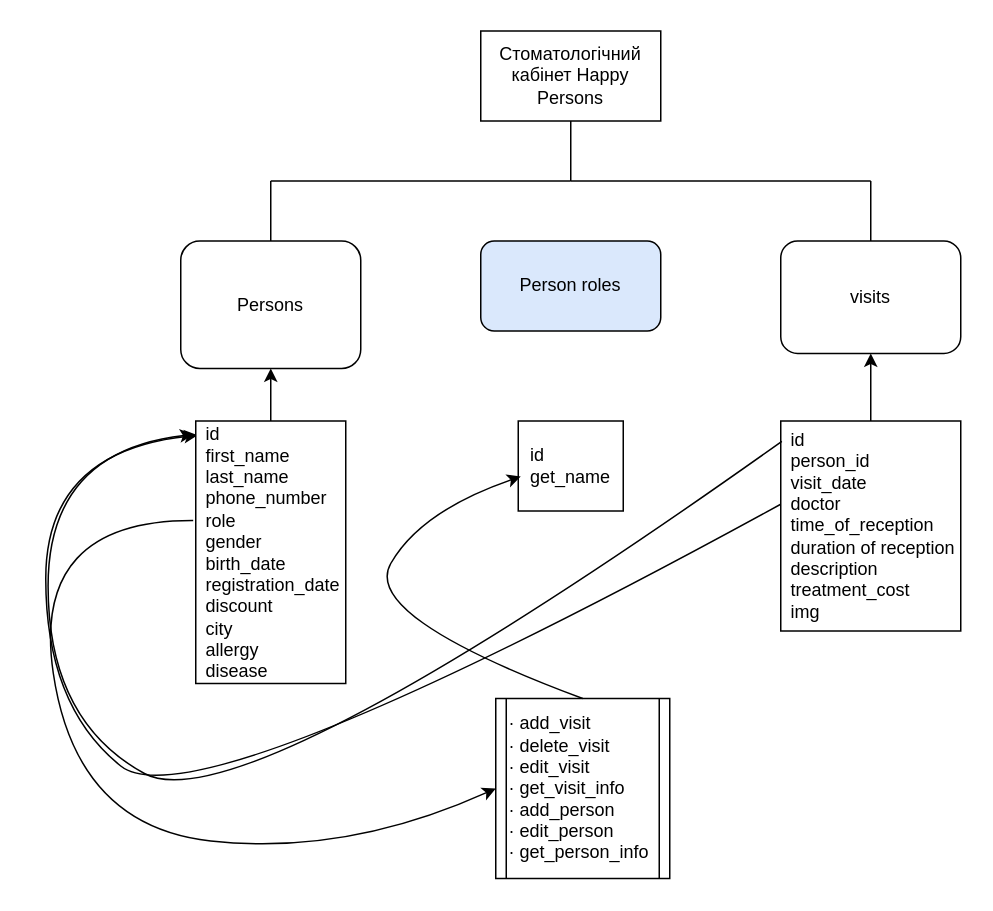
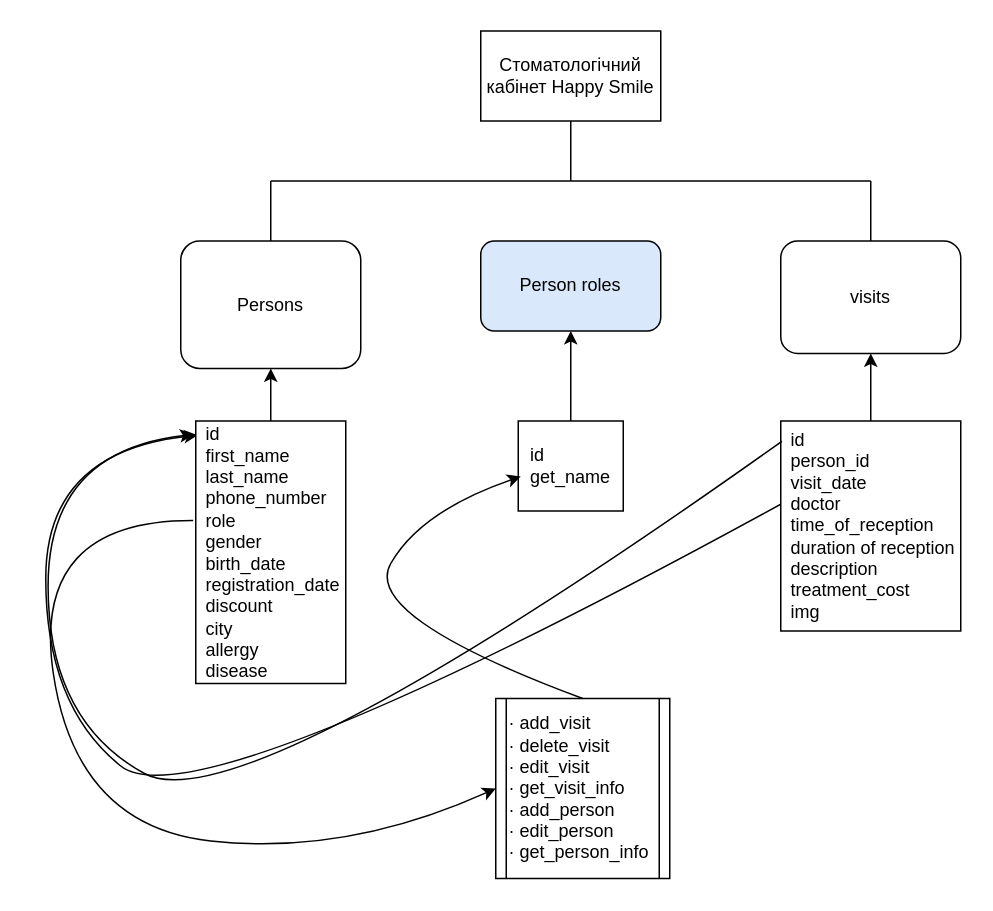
  <mxCell id="0" />
  <mxCell id="1" parent="0" />
  <mxCell id="2" value="Persons" style="rounded=1;whiteSpace=wrap;html=1;" vertex="1" parent="1"><mxGeometry x="120" y="160" width="120" height="85" as="geometry" /></mxCell>
  <mxCell id="3" value="&lt;span&gt;Person roles&lt;br&gt;&lt;/span&gt;" style="rounded=1;whiteSpace=wrap;html=1;fillColor=#dae8fc;" vertex="1" parent="1"><mxGeometry x="320" y="160" width="120" height="60" as="geometry" /></mxCell>
  <mxCell id="4" value="visits" style="rounded=1;whiteSpace=wrap;html=1;" vertex="1" parent="1"><mxGeometry x="520" y="160" width="120" height="75" as="geometry" /></mxCell>
- <mxCell id="5" value="&lt;span&gt;Стоматологічний кабінет Happy Persons&lt;/span&gt;" style="rounded=0;whiteSpace=wrap;html=1;" vertex="1" parent="1"><mxGeometry x="320" y="20" width="120" height="60" as="geometry" /></mxCell>
+ <mxCell id="5" value="&lt;span&gt;Стоматологічний кабінет Happy Smile&lt;/span&gt;" style="rounded=0;whiteSpace=wrap;html=1;" vertex="1" parent="1"><mxGeometry x="320" y="20" width="120" height="60" as="geometry" /></mxCell>
  <mxCell id="6" value="" style="endArrow=none;html=1;rounded=0;entryX=0.5;entryY=1;entryDx=0;entryDy=0;" edge="1" parent="1" target="5"><mxGeometry width="50" height="50" relative="1" as="geometry"><mxPoint x="380" y="120" as="sourcePoint" /><mxPoint x="440" y="220" as="targetPoint" /></mxGeometry></mxCell>
  <mxCell id="7" value="" style="curved=1;endArrow=classic;html=1;rounded=0;entryX=0.013;entryY=0.054;entryDx=0;entryDy=0;entryPerimeter=0;" edge="1" parent="1" target="12"><mxGeometry width="50" height="50" relative="1" as="geometry"><mxPoint x="530" y="330" as="sourcePoint" /><mxPoint x="117.24" y="284.25" as="targetPoint" /><Array as="points"><mxPoint x="130" y="550" /><mxPoint x="30" y="470" /><mxPoint x="30" y="300" /></Array></mxGeometry></mxCell>
  <mxCell id="8" value="" style="edgeStyle=orthogonalEdgeStyle;rounded=0;orthogonalLoop=1;jettySize=auto;html=1;" edge="1" parent="1" source="9" target="4"><mxGeometry relative="1" as="geometry" /></mxCell>
  <mxCell id="9" value="&lt;div style=&quot;text-align: justify&quot;&gt;&amp;nbsp;id&lt;/div&gt;&lt;div style=&quot;text-align: justify&quot;&gt;&amp;nbsp;person_id&lt;/div&gt;&lt;div style=&quot;text-align: justify&quot;&gt;&amp;nbsp;visit_date&lt;/div&gt;&lt;div style=&quot;text-align: justify&quot;&gt;&amp;nbsp;doctor&lt;/div&gt;&lt;div style=&quot;text-align: justify&quot;&gt;&amp;nbsp;time_of_reception&lt;/div&gt;&lt;div style=&quot;text-align: justify&quot;&gt;&amp;nbsp;duration of reception&lt;/div&gt;&lt;div style=&quot;text-align: justify&quot;&gt;&amp;nbsp;description&lt;/div&gt;&lt;div style=&quot;text-align: justify&quot;&gt;&amp;nbsp;treatment_cost&lt;/div&gt;&lt;div style=&quot;text-align: justify&quot;&gt;&amp;nbsp;img&amp;nbsp; &amp;nbsp;&lt;/div&gt;" style="rounded=0;whiteSpace=wrap;html=1;" vertex="1" parent="1"><mxGeometry x="520" y="280" width="120" height="140" as="geometry" /></mxCell>
  <mxCell id="10" value="" style="curved=1;endArrow=classic;html=1;rounded=0;exitX=0.006;exitY=0.097;exitDx=0;exitDy=0;entryX=-0.015;entryY=0.051;entryDx=0;entryDy=0;entryPerimeter=0;exitPerimeter=0;" edge="1" parent="1" source="9" target="12"><mxGeometry width="50" height="50" relative="1" as="geometry"><mxPoint x="530" y="303.86" as="sourcePoint" /><mxPoint x="120.36" y="280.26" as="targetPoint" /><Array as="points"><mxPoint x="160" y="550" /><mxPoint x="31.56" y="480" /><mxPoint x="31.56" y="300" /></Array></mxGeometry></mxCell>
  <mxCell id="11" value="" style="edgeStyle=orthogonalEdgeStyle;rounded=0;orthogonalLoop=1;jettySize=auto;html=1;" edge="1" parent="1" source="12" target="2"><mxGeometry relative="1" as="geometry" /></mxCell>
  <mxCell id="12" value="&lt;div style=&quot;text-align: justify&quot;&gt;&amp;nbsp;id&lt;/div&gt;&lt;div style=&quot;text-align: justify&quot;&gt;&amp;nbsp;first_name&lt;/div&gt;&lt;div style=&quot;text-align: justify&quot;&gt;&amp;nbsp;last_name&lt;/div&gt;&lt;div style=&quot;text-align: justify&quot;&gt;&amp;nbsp;phone_number&lt;/div&gt;&lt;div style=&quot;text-align: justify&quot;&gt;&amp;nbsp;role&amp;nbsp;&lt;/div&gt;&lt;div style=&quot;text-align: justify&quot;&gt;&amp;nbsp;gender&lt;/div&gt;&lt;div style=&quot;text-align: justify&quot;&gt;&amp;nbsp;birth_date&lt;/div&gt;&lt;div style=&quot;text-align: justify&quot;&gt;&amp;nbsp;registration_date&lt;/div&gt;&lt;div style=&quot;text-align: justify&quot;&gt;&amp;nbsp;discount&lt;/div&gt;&lt;div style=&quot;text-align: justify&quot;&gt;&amp;nbsp;city&lt;/div&gt;&lt;div style=&quot;text-align: justify&quot;&gt;&amp;nbsp;allergy&lt;/div&gt;&lt;div style=&quot;text-align: justify&quot;&gt;&amp;nbsp;disease&lt;/div&gt;" style="rounded=0;whiteSpace=wrap;html=1;" vertex="1" parent="1"><mxGeometry x="130" y="280" width="100" height="175" as="geometry" /></mxCell>
+ <mxCell id="13" value="" style="edgeStyle=orthogonalEdgeStyle;rounded=0;orthogonalLoop=1;jettySize=auto;html=1;" edge="1" parent="1" source="14" target="3"><mxGeometry relative="1" as="geometry" /></mxCell>
  <mxCell id="14" value="&lt;div style=&quot;text-align: justify&quot;&gt;&lt;span&gt;id&lt;/span&gt;&lt;/div&gt;&lt;div style=&quot;text-align: justify&quot;&gt;&lt;span&gt;get_name&lt;/span&gt;&lt;/div&gt;" style="rounded=0;whiteSpace=wrap;html=1;" vertex="1" parent="1"><mxGeometry x="345" y="280" width="70" height="60" as="geometry" /></mxCell>
  <mxCell id="15" value="" style="endArrow=none;html=1;rounded=0;exitX=0.5;exitY=0;exitDx=0;exitDy=0;" edge="1" parent="1" source="2"><mxGeometry width="50" height="50" relative="1" as="geometry"><mxPoint x="280" y="150" as="sourcePoint" /><mxPoint x="180" y="120" as="targetPoint" /></mxGeometry></mxCell>
  <mxCell id="16" value="" style="endArrow=none;html=1;rounded=0;" edge="1" parent="1"><mxGeometry width="50" height="50" relative="1" as="geometry"><mxPoint x="180" y="120" as="sourcePoint" /><mxPoint x="380" y="120" as="targetPoint" /></mxGeometry></mxCell>
  <mxCell id="17" value="" style="endArrow=none;html=1;rounded=0;exitX=0.5;exitY=0;exitDx=0;exitDy=0;" edge="1" parent="1" source="4"><mxGeometry width="50" height="50" relative="1" as="geometry"><mxPoint x="280" y="150" as="sourcePoint" /><mxPoint x="580" y="120" as="targetPoint" /></mxGeometry></mxCell>
  <mxCell id="18" value="" style="endArrow=none;html=1;rounded=0;" edge="1" parent="1"><mxGeometry width="50" height="50" relative="1" as="geometry"><mxPoint x="380" y="120" as="sourcePoint" /><mxPoint x="580" y="120" as="targetPoint" /></mxGeometry></mxCell>
  <mxCell id="19" value="· add_visit&lt;br&gt;· delete_visit&lt;br&gt;· edit_visit&lt;br&gt;· get_visit_info&lt;br&gt;&lt;div&gt;· add_person&lt;br&gt;&lt;/div&gt;&lt;div&gt;· edit_person&lt;br&gt;&lt;/div&gt;&lt;div&gt;· get_person_info&lt;/div&gt;" style="shape=process;whiteSpace=wrap;html=1;backgroundOutline=1;align=left;size=0.057;" vertex="1" parent="1"><mxGeometry x="330" y="465" width="116" height="120" as="geometry" /></mxCell>
  <mxCell id="20" value="" style="curved=1;endArrow=classic;html=1;rounded=0;exitX=0.5;exitY=0;exitDx=0;exitDy=0;entryX=0.024;entryY=0.617;entryDx=0;entryDy=0;entryPerimeter=0;" edge="1" parent="1" source="19" target="14"><mxGeometry width="50" height="50" relative="1" as="geometry"><mxPoint x="480" y="450" as="sourcePoint" /><mxPoint x="530" y="400" as="targetPoint" /><Array as="points"><mxPoint x="240" y="410" /><mxPoint x="280" y="340" /></Array></mxGeometry></mxCell>
  <mxCell id="21" value="" style="curved=1;endArrow=classic;html=1;rounded=0;exitX=-0.017;exitY=0.379;exitDx=0;exitDy=0;exitPerimeter=0;entryX=0;entryY=0.5;entryDx=0;entryDy=0;" edge="1" parent="1" source="12" target="19"><mxGeometry width="50" height="50" relative="1" as="geometry"><mxPoint x="480" y="450" as="sourcePoint" /><mxPoint x="530" y="400" as="targetPoint" /><Array as="points"><mxPoint x="20" y="346" /><mxPoint x="50" y="550" /><mxPoint x="230" y="570" /></Array></mxGeometry></mxCell>
